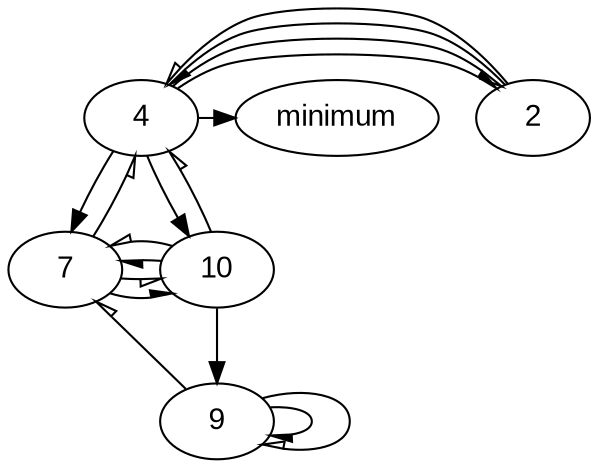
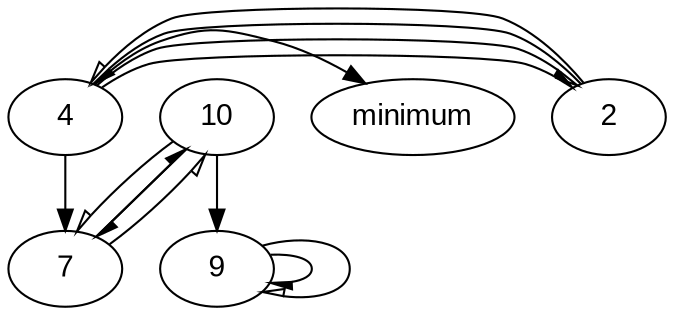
  digraph {
    fontname="Liberation Sans"
    node [fontname="Liberation Sans"]
    edge [constraint=false fontname="Liberation Sans" arrowhead=ornormal]
    n1 [label=4]
    minimum
    n3 [label=2]
    n4 [label=7]
    n5 [label=10]
    n6 [label=9]
    n1 -> minimum [arrowhead=""]
    n1 -> n3 [arrowhead=lnormal]
    n1 -> n3
    n1 -> n4 [constraint="" arrowhead=""]
-   n1 -> n5 [constraint="" arrowhead=""]
    n3 -> n1 [arrowhead=lnormal]
    n3 -> n1
-   n4 -> n1
    n4 -> n5 [arrowhead=lnormal]
    n4 -> n5
-   n5 -> n1
    n5 -> n4 [arrowhead=lnormal]
    n5 -> n4
    n5 -> n6 [constraint="" arrowhead=""]
-   n6 -> n4
    n6 -> n6 [arrowhead=lnormal]
    n6 -> n6
  }
